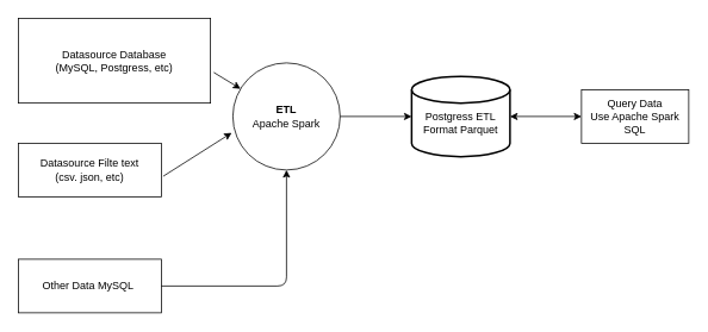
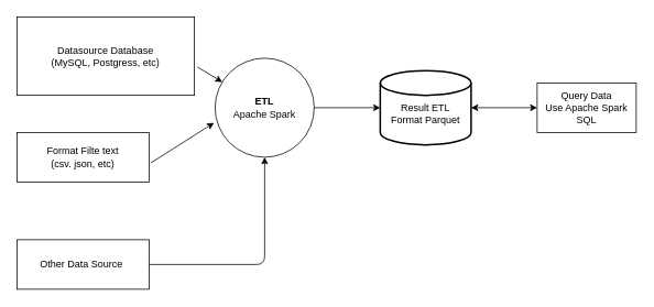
  <mxCell id="0" />
  <mxCell id="1" parent="0" />
  <mxCell id="2" value="Datasource Database&lt;br&gt;(MySQL, Postgress, etc)" style="rounded=0;whiteSpace=wrap;html=1;" vertex="1" parent="1"><mxGeometry x="20" y="20" width="215" height="95" as="geometry" /></mxCell>
- <mxCell id="3" value="Datasource Filte text&lt;br&gt;(csv. json, etc)" style="rounded=0;whiteSpace=wrap;html=1;" vertex="1" parent="1"><mxGeometry x="20" y="160" width="160" height="60" as="geometry" /></mxCell>
+ <mxCell id="3" value="Format Filte text&lt;br&gt;(csv. json, etc)" style="rounded=0;whiteSpace=wrap;html=1;" vertex="1" parent="1"><mxGeometry x="20" y="160" width="160" height="60" as="geometry" /></mxCell>
  <mxCell id="4" value="&lt;b&gt;ETL&lt;/b&gt;&lt;br&gt;Apache Spark" style="ellipse;whiteSpace=wrap;html=1;aspect=fixed;" vertex="1" parent="1"><mxGeometry x="260" y="70" width="120" height="120" as="geometry" /></mxCell>
- <mxCell id="5" value="&lt;br&gt;Postgress ETL&lt;br&gt;Format&amp;nbsp;Parquet" style="strokeWidth=2;html=1;shape=mxgraph.flowchart.database;whiteSpace=wrap;" vertex="1" parent="1"><mxGeometry x="460" y="85" width="110" height="90" as="geometry" /></mxCell>
+ <mxCell id="5" value="&lt;br&gt;Result ETL&lt;br&gt;Format&amp;nbsp;Parquet" style="strokeWidth=2;html=1;shape=mxgraph.flowchart.database;whiteSpace=wrap;" vertex="1" parent="1"><mxGeometry x="460" y="85" width="110" height="90" as="geometry" /></mxCell>
  <mxCell id="6" value="Query Data&lt;br&gt;Use Apache Spark SQL" style="rounded=0;whiteSpace=wrap;html=1;" vertex="1" parent="1"><mxGeometry x="650" y="100" width="120" height="60" as="geometry" /></mxCell>
  <mxCell id="7" value="" style="endArrow=classic;html=1;exitX=1.017;exitY=0.639;exitDx=0;exitDy=0;exitPerimeter=0;" edge="1" parent="1" source="2" target="4"><mxGeometry width="50" height="50" relative="1" as="geometry"><mxPoint x="220" y="60" as="sourcePoint" /><mxPoint x="270" y="10" as="targetPoint" /></mxGeometry></mxCell>
  <mxCell id="8" value="" style="endArrow=classic;html=1;exitX=1.013;exitY=0.617;exitDx=0;exitDy=0;exitPerimeter=0;entryX=-0.011;entryY=0.653;entryDx=0;entryDy=0;entryPerimeter=0;" edge="1" parent="1" source="3" target="4"><mxGeometry width="50" height="50" relative="1" as="geometry"><mxPoint x="180" y="210" as="sourcePoint" /><mxPoint x="230" y="160" as="targetPoint" /></mxGeometry></mxCell>
  <mxCell id="9" value="" style="endArrow=classic;html=1;exitX=1;exitY=0.5;exitDx=0;exitDy=0;" edge="1" parent="1" source="4" target="5"><mxGeometry width="50" height="50" relative="1" as="geometry"><mxPoint x="390" y="220" as="sourcePoint" /><mxPoint x="440" y="170" as="targetPoint" /></mxGeometry></mxCell>
  <mxCell id="10" value="" style="endArrow=classic;startArrow=classic;html=1;exitX=1;exitY=0.5;exitDx=0;exitDy=0;exitPerimeter=0;entryX=0;entryY=0.5;entryDx=0;entryDy=0;" edge="1" parent="1" source="5" target="6"><mxGeometry width="50" height="50" relative="1" as="geometry"><mxPoint x="590" y="150" as="sourcePoint" /><mxPoint x="640" y="100" as="targetPoint" /></mxGeometry></mxCell>
- <mxCell id="11" value="Other Data MySQL&amp;nbsp;" style="rounded=0;whiteSpace=wrap;html=1;" vertex="1" parent="1"><mxGeometry x="20" y="290" width="160" height="60" as="geometry" /></mxCell>
+ <mxCell id="11" value="Other Data Source&amp;nbsp;" style="rounded=0;whiteSpace=wrap;html=1;" vertex="1" parent="1"><mxGeometry x="20" y="290" width="160" height="60" as="geometry" /></mxCell>
  <mxCell id="12" value="" style="endArrow=classic;html=1;exitX=1;exitY=0.5;exitDx=0;exitDy=0;entryX=0.5;entryY=1;entryDx=0;entryDy=0;" edge="1" parent="1" source="11" target="4"><mxGeometry width="50" height="50" relative="1" as="geometry"><mxPoint x="310" y="290" as="sourcePoint" /><mxPoint x="360" y="240" as="targetPoint" /><Array as="points"><mxPoint x="320" y="320" /></Array></mxGeometry></mxCell>
